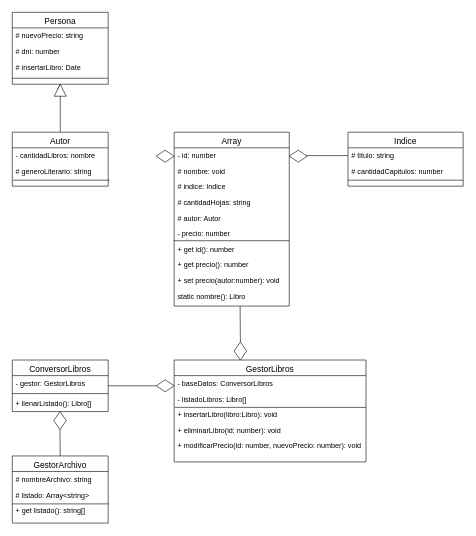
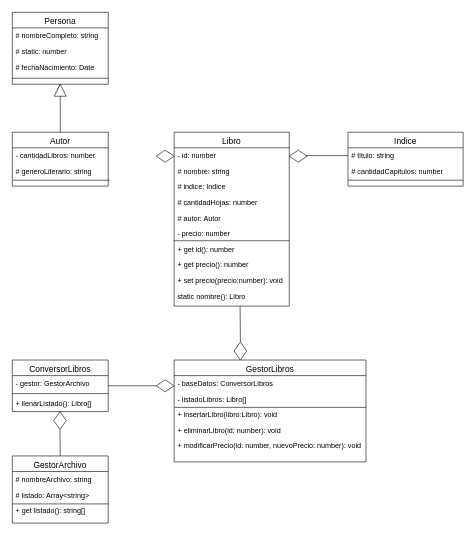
  <mxCell id="0" />
  <mxCell id="1" parent="0" />
  <mxCell id="2" value="" style="endArrow=none;html=1;fontSize=14;entryX=0.5;entryY=1;entryDx=0;entryDy=0;exitX=0.5;exitY=0;exitDx=0;exitDy=0;" edge="1" parent="1" source="3" target="5"><mxGeometry width="50" height="50" relative="1" as="geometry"><mxPoint x="370" y="240" as="sourcePoint" /><mxPoint x="420" y="190" as="targetPoint" /><Array as="points" /></mxGeometry></mxCell>
  <mxCell id="3" value="" style="triangle;whiteSpace=wrap;html=1;fontSize=14;rotation=-90;" vertex="1" parent="1"><mxGeometry x="90" y="140" width="20" height="20" as="geometry" /></mxCell>
  <mxCell id="4" value="" style="endArrow=none;html=1;fontSize=14;entryX=0.5;entryY=0;entryDx=0;entryDy=0;exitX=0;exitY=0.5;exitDx=0;exitDy=0;" edge="1" parent="1" source="3" target="9"><mxGeometry width="50" height="50" relative="1" as="geometry"><mxPoint x="370" y="290" as="sourcePoint" /><mxPoint x="420" y="240" as="targetPoint" /></mxGeometry></mxCell>
  <mxCell id="5" value="Persona" style="swimlane;fontStyle=0;align=center;verticalAlign=top;childLayout=stackLayout;horizontal=1;startSize=26;horizontalStack=0;resizeParent=1;resizeLast=0;collapsible=1;marginBottom=0;rounded=0;shadow=0;strokeWidth=1;fontSize=14;" parent="1" vertex="1"><mxGeometry x="20" y="20" width="160" height="120" as="geometry"><mxRectangle x="230" y="140" width="160" height="26" as="alternateBounds" /></mxGeometry></mxCell>
- <mxCell id="6" value="# nuevoPrecio: string" style="text;align=left;verticalAlign=top;spacingLeft=4;spacingRight=4;overflow=hidden;rotatable=0;points=[[0,0.5],[1,0.5]];portConstraint=eastwest;" parent="5" vertex="1"><mxGeometry y="26" width="160" height="26" as="geometry" /></mxCell>
- <mxCell id="7" value="# dni: number" style="text;align=left;verticalAlign=top;spacingLeft=4;spacingRight=4;overflow=hidden;rotatable=0;points=[[0,0.5],[1,0.5]];portConstraint=eastwest;rounded=0;shadow=0;html=0;" parent="5" vertex="1"><mxGeometry y="52" width="160" height="26" as="geometry" /></mxCell>
- <mxCell id="8" value="# insertarLibro: Date" style="text;align=left;verticalAlign=top;spacingLeft=4;spacingRight=4;overflow=hidden;rotatable=0;points=[[0,0.5],[1,0.5]];portConstraint=eastwest;rounded=0;shadow=0;html=0;" parent="5" vertex="1"><mxGeometry y="78" width="160" height="26" as="geometry" /></mxCell>
+ <mxCell id="6" value="# nombreCompleto: string" style="text;align=left;verticalAlign=top;spacingLeft=4;spacingRight=4;overflow=hidden;rotatable=0;points=[[0,0.5],[1,0.5]];portConstraint=eastwest;" parent="5" vertex="1"><mxGeometry y="26" width="160" height="26" as="geometry" /></mxCell>
+ <mxCell id="7" value="# static: number" style="text;align=left;verticalAlign=top;spacingLeft=4;spacingRight=4;overflow=hidden;rotatable=0;points=[[0,0.5],[1,0.5]];portConstraint=eastwest;rounded=0;shadow=0;html=0;" parent="5" vertex="1"><mxGeometry y="52" width="160" height="26" as="geometry" /></mxCell>
+ <mxCell id="8" value="# fechaNacimiento: Date" style="text;align=left;verticalAlign=top;spacingLeft=4;spacingRight=4;overflow=hidden;rotatable=0;points=[[0,0.5],[1,0.5]];portConstraint=eastwest;rounded=0;shadow=0;html=0;" parent="5" vertex="1"><mxGeometry y="78" width="160" height="26" as="geometry" /></mxCell>
  <mxCell id="9" value="Autor" style="swimlane;fontStyle=0;align=center;verticalAlign=top;childLayout=stackLayout;horizontal=1;startSize=26;horizontalStack=0;resizeParent=1;resizeLast=0;collapsible=1;marginBottom=0;rounded=0;shadow=0;strokeWidth=1;fontSize=14;" parent="1" vertex="1"><mxGeometry x="20" y="220" width="160" height="90" as="geometry"><mxRectangle x="130" y="380" width="160" height="26" as="alternateBounds" /></mxGeometry></mxCell>
- <mxCell id="10" value="- cantidadLibros: nombre" style="text;align=left;verticalAlign=top;spacingLeft=4;spacingRight=4;overflow=hidden;rotatable=0;points=[[0,0.5],[1,0.5]];portConstraint=eastwest;" parent="9" vertex="1"><mxGeometry y="26" width="160" height="26" as="geometry" /></mxCell>
+ <mxCell id="10" value="- cantidadLibros: number" style="text;align=left;verticalAlign=top;spacingLeft=4;spacingRight=4;overflow=hidden;rotatable=0;points=[[0,0.5],[1,0.5]];portConstraint=eastwest;" parent="9" vertex="1"><mxGeometry y="26" width="160" height="26" as="geometry" /></mxCell>
  <mxCell id="11" value="# generoLiterario: string" style="text;align=left;verticalAlign=top;spacingLeft=4;spacingRight=4;overflow=hidden;rotatable=0;points=[[0,0.5],[1,0.5]];portConstraint=eastwest;rounded=0;shadow=0;html=0;" parent="9" vertex="1"><mxGeometry y="52" width="160" height="26" as="geometry" /></mxCell>
  <mxCell id="12" value="" style="endArrow=none;html=1;fontSize=14;entryX=1.013;entryY=1.077;entryDx=0;entryDy=0;entryPerimeter=0;" edge="1" parent="9" target="11"><mxGeometry width="50" height="50" relative="1" as="geometry"><mxPoint x="1" y="80" as="sourcePoint" /><mxPoint x="220" y="-70" as="targetPoint" /></mxGeometry></mxCell>
  <mxCell id="13" value="" style="endArrow=none;html=1;fontSize=14;" edge="1" parent="1"><mxGeometry width="50" height="50" relative="1" as="geometry"><mxPoint x="180" y="130" as="sourcePoint" /><mxPoint x="20" y="130" as="targetPoint" /></mxGeometry></mxCell>
- <mxCell id="14" value="Array" style="swimlane;fontStyle=0;align=center;verticalAlign=top;childLayout=stackLayout;horizontal=1;startSize=26;horizontalStack=0;resizeParent=1;resizeLast=0;collapsible=1;marginBottom=0;rounded=0;shadow=0;strokeWidth=1;fontSize=14;" parent="1" vertex="1"><mxGeometry x="290" y="220" width="192" height="290" as="geometry"><mxRectangle x="550" y="140" width="160" height="26" as="alternateBounds" /></mxGeometry></mxCell>
+ <mxCell id="14" value="Libro" style="swimlane;fontStyle=0;align=center;verticalAlign=top;childLayout=stackLayout;horizontal=1;startSize=26;horizontalStack=0;resizeParent=1;resizeLast=0;collapsible=1;marginBottom=0;rounded=0;shadow=0;strokeWidth=1;fontSize=14;" parent="1" vertex="1"><mxGeometry x="290" y="220" width="192" height="290" as="geometry"><mxRectangle x="550" y="140" width="160" height="26" as="alternateBounds" /></mxGeometry></mxCell>
  <mxCell id="15" value="- id: number" style="text;align=left;verticalAlign=top;spacingLeft=4;spacingRight=4;overflow=hidden;rotatable=0;points=[[0,0.5],[1,0.5]];portConstraint=eastwest;" parent="14" vertex="1"><mxGeometry y="26" width="192" height="26" as="geometry" /></mxCell>
- <mxCell id="16" value="# nombre: void" style="text;align=left;verticalAlign=top;spacingLeft=4;spacingRight=4;overflow=hidden;rotatable=0;points=[[0,0.5],[1,0.5]];portConstraint=eastwest;rounded=0;shadow=0;html=0;" parent="14" vertex="1"><mxGeometry y="52" width="192" height="26" as="geometry" /></mxCell>
+ <mxCell id="16" value="# nombre: string" style="text;align=left;verticalAlign=top;spacingLeft=4;spacingRight=4;overflow=hidden;rotatable=0;points=[[0,0.5],[1,0.5]];portConstraint=eastwest;rounded=0;shadow=0;html=0;" parent="14" vertex="1"><mxGeometry y="52" width="192" height="26" as="geometry" /></mxCell>
  <mxCell id="17" value="# indice: Indice" style="text;align=left;verticalAlign=top;spacingLeft=4;spacingRight=4;overflow=hidden;rotatable=0;points=[[0,0.5],[1,0.5]];portConstraint=eastwest;rounded=0;shadow=0;html=0;" parent="14" vertex="1"><mxGeometry y="78" width="192" height="26" as="geometry" /></mxCell>
- <mxCell id="18" value="# cantidadHojas: string" style="text;align=left;verticalAlign=top;spacingLeft=4;spacingRight=4;overflow=hidden;rotatable=0;points=[[0,0.5],[1,0.5]];portConstraint=eastwest;rounded=0;shadow=0;html=0;" parent="14" vertex="1"><mxGeometry y="104" width="192" height="26" as="geometry" /></mxCell>
+ <mxCell id="18" value="# cantidadHojas: number" style="text;align=left;verticalAlign=top;spacingLeft=4;spacingRight=4;overflow=hidden;rotatable=0;points=[[0,0.5],[1,0.5]];portConstraint=eastwest;rounded=0;shadow=0;html=0;" parent="14" vertex="1"><mxGeometry y="104" width="192" height="26" as="geometry" /></mxCell>
  <mxCell id="19" value="# autor: Autor" style="text;align=left;verticalAlign=top;spacingLeft=4;spacingRight=4;overflow=hidden;rotatable=0;points=[[0,0.5],[1,0.5]];portConstraint=eastwest;rounded=0;shadow=0;html=0;" parent="14" vertex="1"><mxGeometry y="130" width="192" height="26" as="geometry" /></mxCell>
  <mxCell id="20" value="- precio: number" style="text;align=left;verticalAlign=top;spacingLeft=4;spacingRight=4;overflow=hidden;rotatable=0;points=[[0,0.5],[1,0.5]];portConstraint=eastwest;" parent="14" vertex="1"><mxGeometry y="156" width="192" height="26" as="geometry" /></mxCell>
  <mxCell id="21" value="+ get id(): number&#10;" style="text;align=left;verticalAlign=top;spacingLeft=4;spacingRight=4;overflow=hidden;rotatable=0;points=[[0,0.5],[1,0.5]];portConstraint=eastwest;rounded=0;shadow=0;html=0;" vertex="1" parent="14"><mxGeometry y="182" width="192" height="26" as="geometry" /></mxCell>
  <mxCell id="22" value="" style="endArrow=none;html=1;fontSize=14;exitX=1;exitY=-0.038;exitDx=0;exitDy=0;exitPerimeter=0;" edge="1" parent="14" source="21"><mxGeometry width="50" height="50" relative="1" as="geometry"><mxPoint x="161" y="181" as="sourcePoint" /><mxPoint x="-1" y="181" as="targetPoint" /></mxGeometry></mxCell>
  <mxCell id="23" value="+ get precio(): number" style="text;align=left;verticalAlign=top;spacingLeft=4;spacingRight=4;overflow=hidden;rotatable=0;points=[[0,0.5],[1,0.5]];portConstraint=eastwest;rounded=0;shadow=0;html=0;" vertex="1" parent="14"><mxGeometry y="208" width="192" height="26" as="geometry" /></mxCell>
- <mxCell id="24" value="+ set precio(autor:number): void" style="text;align=left;verticalAlign=top;spacingLeft=4;spacingRight=4;overflow=hidden;rotatable=0;points=[[0,0.5],[1,0.5]];portConstraint=eastwest;rounded=0;shadow=0;html=0;" vertex="1" parent="14"><mxGeometry y="234" width="192" height="26" as="geometry" /></mxCell>
+ <mxCell id="24" value="+ set precio(precio:number): void" style="text;align=left;verticalAlign=top;spacingLeft=4;spacingRight=4;overflow=hidden;rotatable=0;points=[[0,0.5],[1,0.5]];portConstraint=eastwest;rounded=0;shadow=0;html=0;" vertex="1" parent="14"><mxGeometry y="234" width="192" height="26" as="geometry" /></mxCell>
  <mxCell id="25" value="static nombre(): Libro" style="text;align=left;verticalAlign=top;spacingLeft=4;spacingRight=4;overflow=hidden;rotatable=0;points=[[0,0.5],[1,0.5]];portConstraint=eastwest;rounded=0;shadow=0;html=0;" vertex="1" parent="14"><mxGeometry y="260" width="192" height="26" as="geometry" /></mxCell>
  <mxCell id="26" value="" style="rhombus;whiteSpace=wrap;html=1;fontSize=14;" vertex="1" parent="1"><mxGeometry x="260" y="250" width="30" height="20" as="geometry" /></mxCell>
  <mxCell id="27" value="Indice" style="swimlane;fontStyle=0;align=center;verticalAlign=top;childLayout=stackLayout;horizontal=1;startSize=26;horizontalStack=0;resizeParent=1;resizeLast=0;collapsible=1;marginBottom=0;rounded=0;shadow=0;strokeWidth=1;fontSize=14;" vertex="1" parent="1"><mxGeometry x="580" y="220" width="192" height="90" as="geometry"><mxRectangle x="550" y="140" width="160" height="26" as="alternateBounds" /></mxGeometry></mxCell>
  <mxCell id="28" value="# titulo: string" style="text;align=left;verticalAlign=top;spacingLeft=4;spacingRight=4;overflow=hidden;rotatable=0;points=[[0,0.5],[1,0.5]];portConstraint=eastwest;rounded=0;shadow=0;html=0;" vertex="1" parent="27"><mxGeometry y="26" width="192" height="26" as="geometry" /></mxCell>
  <mxCell id="29" value="# cantidadCapitulos: number" style="text;align=left;verticalAlign=top;spacingLeft=4;spacingRight=4;overflow=hidden;rotatable=0;points=[[0,0.5],[1,0.5]];portConstraint=eastwest;rounded=0;shadow=0;html=0;" vertex="1" parent="27"><mxGeometry y="52" width="192" height="26" as="geometry" /></mxCell>
  <mxCell id="30" value="" style="endArrow=none;html=1;fontSize=14;exitX=1;exitY=1.077;exitDx=0;exitDy=0;exitPerimeter=0;" edge="1" parent="27" source="29"><mxGeometry width="50" height="50" relative="1" as="geometry"><mxPoint x="-210" y="180" as="sourcePoint" /><mxPoint y="80" as="targetPoint" /></mxGeometry></mxCell>
  <mxCell id="31" value="" style="rhombus;whiteSpace=wrap;html=1;fontSize=14;" vertex="1" parent="1"><mxGeometry x="482" y="250" width="30" height="20" as="geometry" /></mxCell>
  <mxCell id="32" value="" style="endArrow=none;html=1;fontSize=14;entryX=0;entryY=0.5;entryDx=0;entryDy=0;" edge="1" parent="1" target="28"><mxGeometry width="50" height="50" relative="1" as="geometry"><mxPoint x="510" y="259" as="sourcePoint" /><mxPoint x="190" y="269" as="targetPoint" /></mxGeometry></mxCell>
  <mxCell id="33" value="GestorLibros" style="swimlane;fontStyle=0;align=center;verticalAlign=top;childLayout=stackLayout;horizontal=1;startSize=26;horizontalStack=0;resizeParent=1;resizeLast=0;collapsible=1;marginBottom=0;rounded=0;shadow=0;strokeWidth=1;fontSize=14;" vertex="1" parent="1"><mxGeometry x="290" y="600" width="320" height="170" as="geometry"><mxRectangle x="550" y="140" width="160" height="26" as="alternateBounds" /></mxGeometry></mxCell>
  <mxCell id="34" value="- baseDatos: ConversorLibros" style="text;align=left;verticalAlign=top;spacingLeft=4;spacingRight=4;overflow=hidden;rotatable=0;points=[[0,0.5],[1,0.5]];portConstraint=eastwest;rounded=0;shadow=0;html=0;" vertex="1" parent="33"><mxGeometry y="26" width="320" height="26" as="geometry" /></mxCell>
  <mxCell id="35" value="- listadoLibros: Libro[]" style="text;align=left;verticalAlign=top;spacingLeft=4;spacingRight=4;overflow=hidden;rotatable=0;points=[[0,0.5],[1,0.5]];portConstraint=eastwest;rounded=0;shadow=0;html=0;" vertex="1" parent="33"><mxGeometry y="52" width="320" height="26" as="geometry" /></mxCell>
  <mxCell id="36" value="+ insertarLibro(libro:Libro): void" style="text;align=left;verticalAlign=top;spacingLeft=4;spacingRight=4;overflow=hidden;rotatable=0;points=[[0,0.5],[1,0.5]];portConstraint=eastwest;rounded=0;shadow=0;html=0;" vertex="1" parent="33"><mxGeometry y="78" width="320" height="26" as="geometry" /></mxCell>
  <mxCell id="37" value="+ eliminarLibro(id: number): void" style="text;align=left;verticalAlign=top;spacingLeft=4;spacingRight=4;overflow=hidden;rotatable=0;points=[[0,0.5],[1,0.5]];portConstraint=eastwest;" vertex="1" parent="33"><mxGeometry y="104" width="320" height="26" as="geometry" /></mxCell>
  <mxCell id="38" value="+ modificarPrecio(id: number, nuevoPrecio: number): void" style="text;align=left;verticalAlign=top;spacingLeft=4;spacingRight=4;overflow=hidden;rotatable=0;points=[[0,0.5],[1,0.5]];portConstraint=eastwest;rounded=0;shadow=0;html=0;" vertex="1" parent="33"><mxGeometry y="130" width="320" height="26" as="geometry" /></mxCell>
  <mxCell id="39" value="" style="endArrow=none;html=1;fontSize=14;entryX=1;entryY=0.038;entryDx=0;entryDy=0;entryPerimeter=0;" edge="1" parent="33" target="36"><mxGeometry width="50" height="50" relative="1" as="geometry"><mxPoint x="1" y="79" as="sourcePoint" /><mxPoint x="130" y="80" as="targetPoint" /></mxGeometry></mxCell>
  <mxCell id="40" value="" style="rhombus;whiteSpace=wrap;html=1;fontSize=14;" vertex="1" parent="1"><mxGeometry x="390" y="570" width="21" height="30" as="geometry" /></mxCell>
  <mxCell id="41" value="" style="endArrow=none;html=1;fontSize=14;entryX=0.5;entryY=0;entryDx=0;entryDy=0;" edge="1" parent="1" target="40"><mxGeometry width="50" height="50" relative="1" as="geometry"><mxPoint x="400" y="510" as="sourcePoint" /><mxPoint x="400" y="560" as="targetPoint" /></mxGeometry></mxCell>
  <mxCell id="42" value="ConversorLibros" style="swimlane;fontStyle=0;align=center;verticalAlign=top;childLayout=stackLayout;horizontal=1;startSize=26;horizontalStack=0;resizeParent=1;resizeLast=0;collapsible=1;marginBottom=0;rounded=0;shadow=0;strokeWidth=1;fontSize=14;" parent="1" vertex="1"><mxGeometry x="20" y="600" width="160" height="86" as="geometry"><mxRectangle x="340" y="380" width="170" height="26" as="alternateBounds" /></mxGeometry></mxCell>
- <mxCell id="43" value="- gestor: GestorLibros" style="text;align=left;verticalAlign=top;spacingLeft=4;spacingRight=4;overflow=hidden;rotatable=0;points=[[0,0.5],[1,0.5]];portConstraint=eastwest;" parent="42" vertex="1"><mxGeometry y="26" width="160" height="26" as="geometry" /></mxCell>
+ <mxCell id="43" value="- gestor: GestorArchivo" style="text;align=left;verticalAlign=top;spacingLeft=4;spacingRight=4;overflow=hidden;rotatable=0;points=[[0,0.5],[1,0.5]];portConstraint=eastwest;" parent="42" vertex="1"><mxGeometry y="26" width="160" height="26" as="geometry" /></mxCell>
  <mxCell id="44" value="" style="line;html=1;strokeWidth=1;align=left;verticalAlign=middle;spacingTop=-1;spacingLeft=3;spacingRight=3;rotatable=0;labelPosition=right;points=[];portConstraint=eastwest;" parent="42" vertex="1"><mxGeometry y="52" width="160" height="8" as="geometry" /></mxCell>
  <mxCell id="45" value="+ llenarListado(): Libro[]" style="text;align=left;verticalAlign=top;spacingLeft=4;spacingRight=4;overflow=hidden;rotatable=0;points=[[0,0.5],[1,0.5]];portConstraint=eastwest;" vertex="1" parent="42"><mxGeometry y="60" width="160" height="26" as="geometry" /></mxCell>
  <mxCell id="46" value="GestorArchivo" style="swimlane;fontStyle=0;align=center;verticalAlign=top;childLayout=stackLayout;horizontal=1;startSize=26;horizontalStack=0;resizeParent=1;resizeLast=0;collapsible=1;marginBottom=0;rounded=0;shadow=0;strokeWidth=1;fontSize=14;" vertex="1" parent="1"><mxGeometry x="20" y="760" width="160" height="112" as="geometry"><mxRectangle x="340" y="380" width="170" height="26" as="alternateBounds" /></mxGeometry></mxCell>
  <mxCell id="47" value="# nombreArchivo: string" style="text;align=left;verticalAlign=top;spacingLeft=4;spacingRight=4;overflow=hidden;rotatable=0;points=[[0,0.5],[1,0.5]];portConstraint=eastwest;" vertex="1" parent="46"><mxGeometry y="26" width="160" height="26" as="geometry" /></mxCell>
  <mxCell id="48" value="# listado: Array&lt;string&gt;" style="text;align=left;verticalAlign=top;spacingLeft=4;spacingRight=4;overflow=hidden;rotatable=0;points=[[0,0.5],[1,0.5]];portConstraint=eastwest;" vertex="1" parent="46"><mxGeometry y="52" width="160" height="26" as="geometry" /></mxCell>
  <mxCell id="49" value="+ get listado(): string[]" style="text;align=left;verticalAlign=top;spacingLeft=4;spacingRight=4;overflow=hidden;rotatable=0;points=[[0,0.5],[1,0.5]];portConstraint=eastwest;" vertex="1" parent="46"><mxGeometry y="78" width="160" height="26" as="geometry" /></mxCell>
  <mxCell id="50" value="" style="endArrow=none;html=1;fontSize=14;" edge="1" parent="46"><mxGeometry width="50" height="50" relative="1" as="geometry"><mxPoint y="80" as="sourcePoint" /><mxPoint x="161" y="80" as="targetPoint" /></mxGeometry></mxCell>
  <mxCell id="51" value="" style="rhombus;whiteSpace=wrap;html=1;fontSize=14;" vertex="1" parent="1"><mxGeometry x="89" y="686" width="21" height="30" as="geometry" /></mxCell>
  <mxCell id="52" value="" style="endArrow=none;html=1;fontSize=14;exitX=0.5;exitY=0;exitDx=0;exitDy=0;entryX=0.5;entryY=1;entryDx=0;entryDy=0;" edge="1" parent="1" source="46" target="51"><mxGeometry width="50" height="50" relative="1" as="geometry"><mxPoint x="370" y="750" as="sourcePoint" /><mxPoint x="420" y="700" as="targetPoint" /></mxGeometry></mxCell>
  <mxCell id="53" value="" style="rhombus;whiteSpace=wrap;html=1;fontSize=14;" vertex="1" parent="1"><mxGeometry x="260" y="633" width="30" height="20" as="geometry" /></mxCell>
  <mxCell id="54" value="" style="endArrow=none;html=1;fontSize=14;entryX=0;entryY=0.5;entryDx=0;entryDy=0;" edge="1" parent="1" target="53"><mxGeometry width="50" height="50" relative="1" as="geometry"><mxPoint x="180" y="643" as="sourcePoint" /><mxPoint x="420" y="720" as="targetPoint" /></mxGeometry></mxCell>
